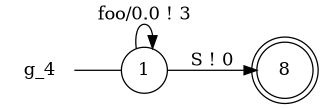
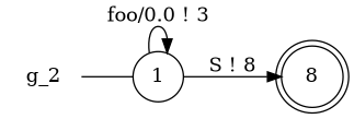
  digraph {
    rankdir=LR
-   n1 [label=g_4 shape=plaintext]
+   n1 [label=g_2 shape=plaintext]
    n2 [label=1 shape=circle]
    n3 [label=8 shape=doublecircle]
    n1 -> n2 [arrowhead=none]
    n2 -> n2 [label="foo/0.0 ! 3"]
-   n2 -> n3 [label="S ! 0"]
+   n2 -> n3 [label="S ! 8"]
  }
